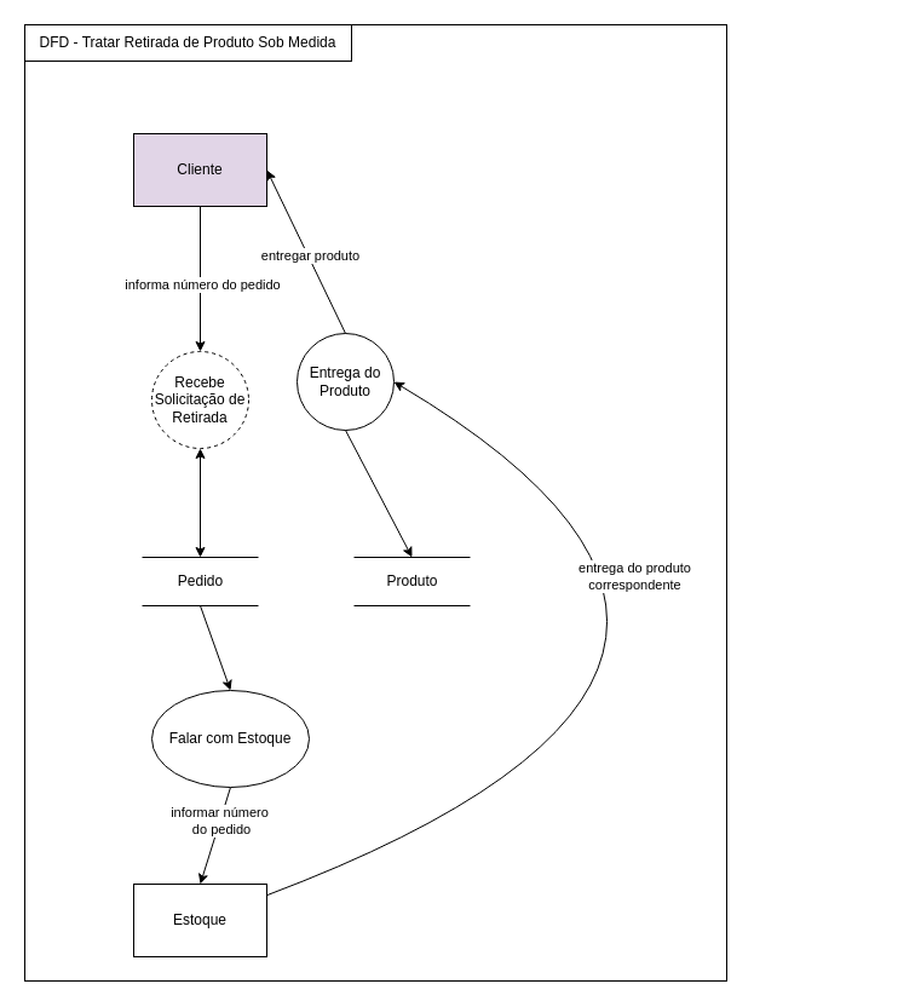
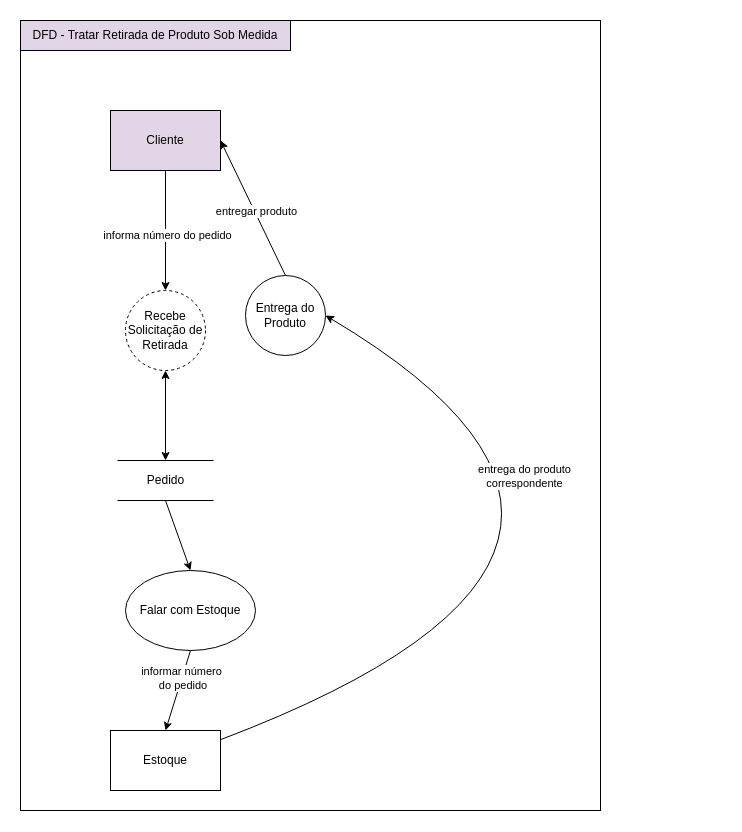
  <mxCell id="0" />
  <mxCell id="1" parent="0" />
  <mxCell id="2" value="" style="whiteSpace=wrap;html=1;" vertex="1" parent="1"><mxGeometry x="20" y="20" width="580" height="790" as="geometry" /></mxCell>
- <mxCell id="3" value="DFD - Tratar Retirada de Produto Sob Medida" style="rounded=0;whiteSpace=wrap;html=1;" vertex="1" parent="1"><mxGeometry x="20" y="20" width="270" height="30" as="geometry" /></mxCell>
+ <mxCell id="3" value="DFD - Tratar Retirada de Produto Sob Medida" style="rounded=0;whiteSpace=wrap;html=1;fillColor=#e1d5e7;" vertex="1" parent="1"><mxGeometry x="20" y="20" width="270" height="30" as="geometry" /></mxCell>
  <mxCell id="4" value="Cliente" style="rounded=0;whiteSpace=wrap;html=1;fillColor=#e1d5e7;" vertex="1" parent="1"><mxGeometry x="110" y="110" width="110" height="60" as="geometry" /></mxCell>
  <mxCell id="5" value="Recebe Solicitação de Retirada" style="ellipse;whiteSpace=wrap;html=1;aspect=fixed;dashed=1;" vertex="1" parent="1"><mxGeometry x="125" y="290" width="80" height="80" as="geometry" /></mxCell>
  <mxCell id="6" value="Pedido" style="shape=partialRectangle;whiteSpace=wrap;html=1;left=0;right=0;fillColor=none;" vertex="1" parent="1"><mxGeometry x="117.5" y="460" width="95" height="40" as="geometry" /></mxCell>
  <mxCell id="7" value="" style="endArrow=classic;startArrow=classic;html=1;entryX=0.5;entryY=1;entryDx=0;entryDy=0;exitX=0.5;exitY=0;exitDx=0;exitDy=0;" edge="1" parent="1" source="6" target="5"><mxGeometry width="50" height="50" relative="1" as="geometry"><mxPoint x="210" y="420" as="sourcePoint" /><mxPoint x="260" y="370" as="targetPoint" /></mxGeometry></mxCell>
  <mxCell id="8" value="" style="endArrow=classic;html=1;exitX=0.5;exitY=1;exitDx=0;exitDy=0;entryX=0.5;entryY=0;entryDx=0;entryDy=0;" edge="1" parent="1" source="4" target="5"><mxGeometry width="50" height="50" relative="1" as="geometry"><mxPoint x="90" y="290" as="sourcePoint" /><mxPoint x="140" y="240" as="targetPoint" /></mxGeometry></mxCell>
  <mxCell id="9" value="informa número do pedido" style="edgeLabel;html=1;align=center;verticalAlign=middle;resizable=0;points=[];" vertex="1" connectable="0" parent="8"><mxGeometry x="0.06" y="1" relative="1" as="geometry"><mxPoint as="offset" /></mxGeometry></mxCell>
  <mxCell id="10" value="Entrega do Produto" style="ellipse;whiteSpace=wrap;html=1;aspect=fixed;" vertex="1" parent="1"><mxGeometry x="245" y="275" width="80" height="80" as="geometry" /></mxCell>
- <mxCell id="11" value="Produto" style="shape=partialRectangle;whiteSpace=wrap;html=1;left=0;right=0;fillColor=none;" vertex="1" parent="1"><mxGeometry x="292.5" y="460" width="95" height="40" as="geometry" /></mxCell>
- <mxCell id="12" value="" style="endArrow=classic;html=1;exitX=0.5;exitY=1;exitDx=0;exitDy=0;entryX=0.5;entryY=0;entryDx=0;entryDy=0;" edge="1" parent="1" source="10" target="11"><mxGeometry width="50" height="50" relative="1" as="geometry"><mxPoint x="600" y="410" as="sourcePoint" /><mxPoint x="650" y="360" as="targetPoint" /></mxGeometry></mxCell>
  <mxCell id="13" value="" style="endArrow=classic;html=1;entryX=0.5;entryY=0;entryDx=0;entryDy=0;exitX=0.5;exitY=1;exitDx=0;exitDy=0;" edge="1" parent="1" source="17" target="18"><mxGeometry width="50" height="50" relative="1" as="geometry"><mxPoint x="380" y="370" as="sourcePoint" /><mxPoint x="470" y="270" as="targetPoint" /></mxGeometry></mxCell>
  <mxCell id="14" value="informar número&lt;br&gt;&amp;nbsp;do pedido" style="edgeLabel;html=1;align=center;verticalAlign=middle;resizable=0;points=[];" vertex="1" connectable="0" parent="13"><mxGeometry x="-0.204" y="2" relative="1" as="geometry"><mxPoint x="-1.6" y="-4.87" as="offset" /></mxGeometry></mxCell>
  <mxCell id="15" value="" style="curved=1;endArrow=classic;html=1;entryX=1;entryY=0.5;entryDx=0;entryDy=0;" edge="1" parent="1" source="18" target="10"><mxGeometry width="50" height="50" relative="1" as="geometry"><mxPoint x="630" y="340" as="sourcePoint" /><mxPoint x="680" y="290" as="targetPoint" /><Array as="points"><mxPoint x="720" y="550" /></Array></mxGeometry></mxCell>
  <mxCell id="16" value="entrega do produto&lt;br&gt;correspondente" style="edgeLabel;html=1;align=center;verticalAlign=middle;resizable=0;points=[];" vertex="1" connectable="0" parent="15"><mxGeometry x="-0.501" y="-47" relative="1" as="geometry"><mxPoint x="54.51" y="-220.34" as="offset" /></mxGeometry></mxCell>
  <mxCell id="17" value="Falar com Estoque" style="ellipse;whiteSpace=wrap;html=1;aspect=fixed;" vertex="1" parent="1"><mxGeometry x="125" y="570" width="130" height="80" as="geometry" /></mxCell>
  <mxCell id="18" value="Estoque" style="rounded=0;whiteSpace=wrap;html=1;" vertex="1" parent="1"><mxGeometry x="110" y="730" width="110" height="60" as="geometry" /></mxCell>
  <mxCell id="19" value="" style="endArrow=classic;html=1;entryX=0.5;entryY=0;entryDx=0;entryDy=0;exitX=0.5;exitY=1;exitDx=0;exitDy=0;" edge="1" parent="1" source="6" target="17"><mxGeometry width="50" height="50" relative="1" as="geometry"><mxPoint x="220" y="410" as="sourcePoint" /><mxPoint x="270" y="360" as="targetPoint" /></mxGeometry></mxCell>
  <mxCell id="20" value="" style="endArrow=classic;html=1;exitX=0.5;exitY=0;exitDx=0;exitDy=0;entryX=1;entryY=0.5;entryDx=0;entryDy=0;" edge="1" parent="1" source="10" target="4"><mxGeometry width="50" height="50" relative="1" as="geometry"><mxPoint x="310" y="210" as="sourcePoint" /><mxPoint x="360" y="160" as="targetPoint" /></mxGeometry></mxCell>
  <mxCell id="21" value="entregar produto" style="edgeLabel;html=1;align=center;verticalAlign=middle;resizable=0;points=[];" vertex="1" connectable="0" parent="20"><mxGeometry x="-0.05" y="-1" relative="1" as="geometry"><mxPoint as="offset" /></mxGeometry></mxCell>
